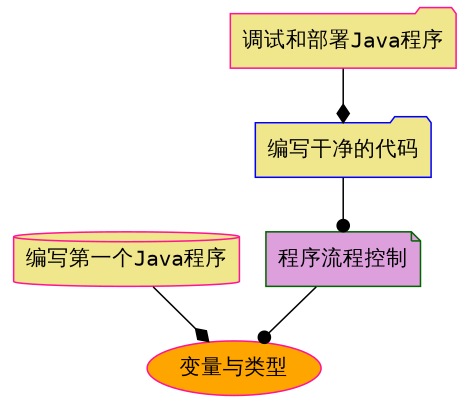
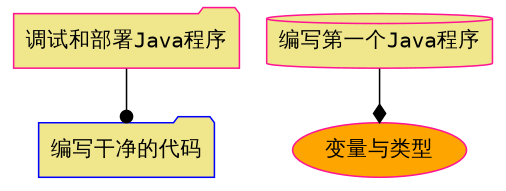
  digraph {
    fontname="DejaVu Sans Mono"
    node [color=deeppink fillcolor=khaki fontname="DejaVu Sans Mono" shape=folder style=filled]
    edge [arrowhead=dot fontname="DejaVu Sans Mono"]
    n1 [color=blue label="编写干净的代码"]
-   n2 [color=darkgreen fillcolor=plum label="程序流程控制" shape=note]
    n3 [fillcolor=orange label="变量与类型" shape=ellipse]
    n4 [label="调试和部署Java程序"]
    n5 [label="编写第一个Java程序" shape=cylinder]
-   n1 -> n2
-   n2 -> n3
-   n4 -> n1 [arrowhead=diamond]
+   n4 -> n1
    n5 -> n3 [arrowhead=diamond]
  }
